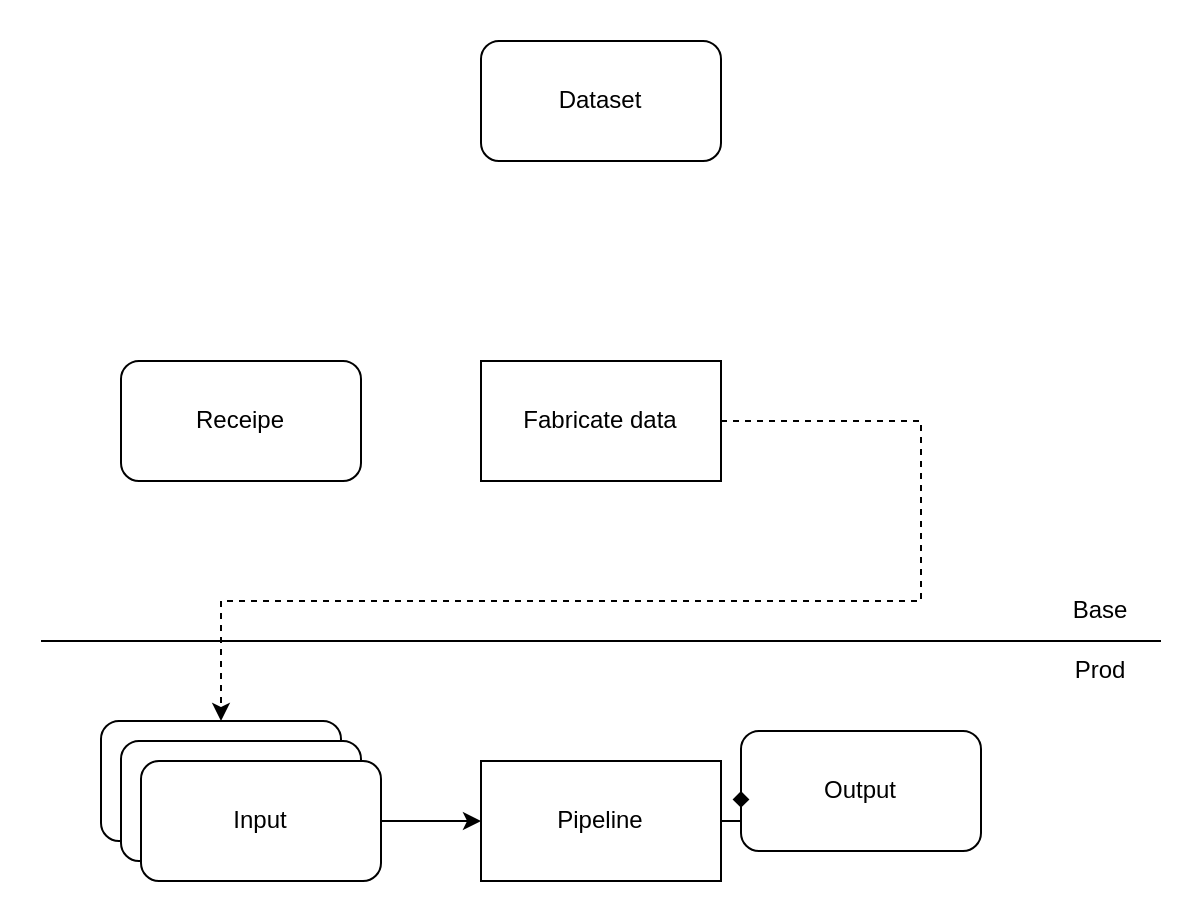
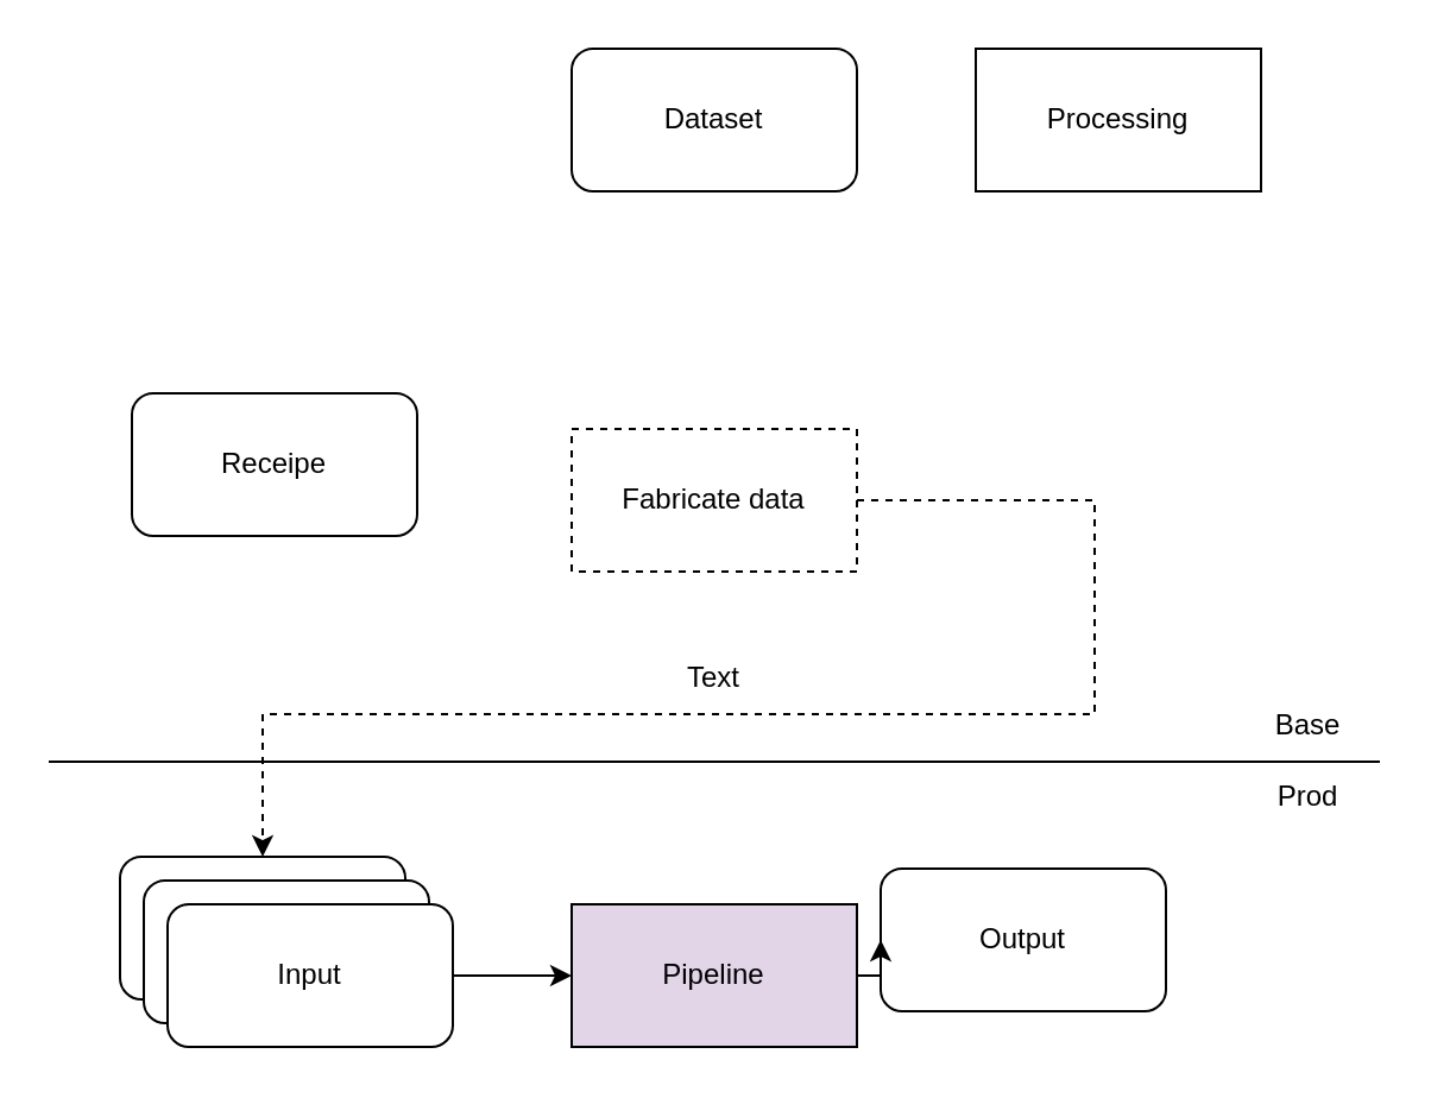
  <mxCell id="0" />
  <mxCell id="1" parent="0" />
  <mxCell id="2" value="" style="endArrow=none;html=1;rounded=0;" edge="1" parent="1"><mxGeometry width="50" height="50" relative="1" as="geometry"><mxPoint x="20" y="320" as="sourcePoint" /><mxPoint x="580" y="320" as="targetPoint" /></mxGeometry></mxCell>
  <mxCell id="3" value="Base" style="text;html=1;align=center;verticalAlign=middle;whiteSpace=wrap;rounded=0;" vertex="1" parent="1"><mxGeometry x="520" y="290" width="60" height="30" as="geometry" /></mxCell>
  <mxCell id="4" value="Prod" style="text;html=1;align=center;verticalAlign=middle;whiteSpace=wrap;rounded=0;" vertex="1" parent="1"><mxGeometry x="520" y="320" width="60" height="30" as="geometry" /></mxCell>
  <mxCell id="5" value="Output" style="rounded=1;whiteSpace=wrap;html=1;arcSize=15;" vertex="1" parent="1"><mxGeometry x="370" y="365" width="120" height="60" as="geometry" /></mxCell>
- <mxCell id="6" style="edgeStyle=orthogonalEdgeStyle;rounded=0;orthogonalLoop=1;jettySize=auto;html=1;exitX=1;exitY=0.5;exitDx=0;exitDy=0;entryX=0;entryY=0.5;entryDx=0;entryDy=0;endArrow=diamond;" edge="1" parent="1" source="7" target="5"><mxGeometry relative="1" as="geometry"><mxPoint x="400" y="409.833" as="targetPoint" /></mxGeometry></mxCell>
- <mxCell id="7" value="Pipeline" style="rounded=0;whiteSpace=wrap;html=1;" vertex="1" parent="1"><mxGeometry x="240" y="380" width="120" height="60" as="geometry" /></mxCell>
+ <mxCell id="6" style="edgeStyle=orthogonalEdgeStyle;rounded=0;orthogonalLoop=1;jettySize=auto;html=1;exitX=1;exitY=0.5;exitDx=0;exitDy=0;entryX=0;entryY=0.5;entryDx=0;entryDy=0;" edge="1" parent="1" source="7" target="5"><mxGeometry relative="1" as="geometry"><mxPoint x="400" y="409.833" as="targetPoint" /></mxGeometry></mxCell>
+ <mxCell id="7" value="Pipeline" style="rounded=0;whiteSpace=wrap;html=1;fillColor=#e1d5e7;" vertex="1" parent="1"><mxGeometry x="240" y="380" width="120" height="60" as="geometry" /></mxCell>
  <mxCell id="8" value="Input" style="rounded=1;whiteSpace=wrap;html=1;arcSize=15;" vertex="1" parent="1"><mxGeometry x="50" y="360" width="120" height="60" as="geometry" /></mxCell>
  <mxCell id="9" value="Input" style="rounded=1;whiteSpace=wrap;html=1;arcSize=15;" vertex="1" parent="1"><mxGeometry x="60" y="370" width="120" height="60" as="geometry" /></mxCell>
  <mxCell id="10" style="edgeStyle=orthogonalEdgeStyle;rounded=0;orthogonalLoop=1;jettySize=auto;html=1;exitX=1;exitY=0.5;exitDx=0;exitDy=0;" edge="1" parent="1" source="11" target="7"><mxGeometry relative="1" as="geometry" /></mxCell>
  <mxCell id="11" value="Input" style="rounded=1;whiteSpace=wrap;html=1;arcSize=15;" vertex="1" parent="1"><mxGeometry x="70" y="380" width="120" height="60" as="geometry" /></mxCell>
  <mxCell id="12" value="Dataset" style="rounded=1;whiteSpace=wrap;html=1;arcSize=15;" vertex="1" parent="1"><mxGeometry x="240" y="20" width="120" height="60" as="geometry" /></mxCell>
+ <mxCell id="13" value="Processing" style="rounded=0;whiteSpace=wrap;html=1;" vertex="1" parent="1"><mxGeometry x="410" y="20" width="120" height="60" as="geometry" /></mxCell>
  <mxCell id="14" style="edgeStyle=orthogonalEdgeStyle;rounded=0;orthogonalLoop=1;jettySize=auto;html=1;exitX=1;exitY=0.5;exitDx=0;exitDy=0;entryX=0.5;entryY=0;entryDx=0;entryDy=0;dashed=1;" edge="1" parent="1" source="15" target="8"><mxGeometry relative="1" as="geometry"><Array as="points"><mxPoint x="460" y="210" /><mxPoint x="460" y="300" /><mxPoint x="110" y="300" /></Array></mxGeometry></mxCell>
- <mxCell id="15" value="Fabricate data" style="rounded=0;whiteSpace=wrap;html=1;" vertex="1" parent="1"><mxGeometry x="240" y="180" width="120" height="60" as="geometry" /></mxCell>
- <mxCell id="16" value="Receipe" style="rounded=1;whiteSpace=wrap;html=1;arcSize=15;" vertex="1" parent="1"><mxGeometry x="60" y="180" width="120" height="60" as="geometry" /></mxCell>
+ <mxCell id="15" value="Fabricate data" style="rounded=0;whiteSpace=wrap;html=1;dashed=1;" vertex="1" parent="1"><mxGeometry x="240" y="180" width="120" height="60" as="geometry" /></mxCell>
+ <mxCell id="16" value="Receipe" style="rounded=1;whiteSpace=wrap;html=1;arcSize=15;" vertex="1" parent="1"><mxGeometry x="55" y="165" width="120" height="60" as="geometry" /></mxCell>
+ <mxCell id="17" value="Text" style="text;html=1;align=center;verticalAlign=middle;whiteSpace=wrap;rounded=0;" vertex="1" parent="1"><mxGeometry x="270" y="270" width="60" height="30" as="geometry" /></mxCell>
